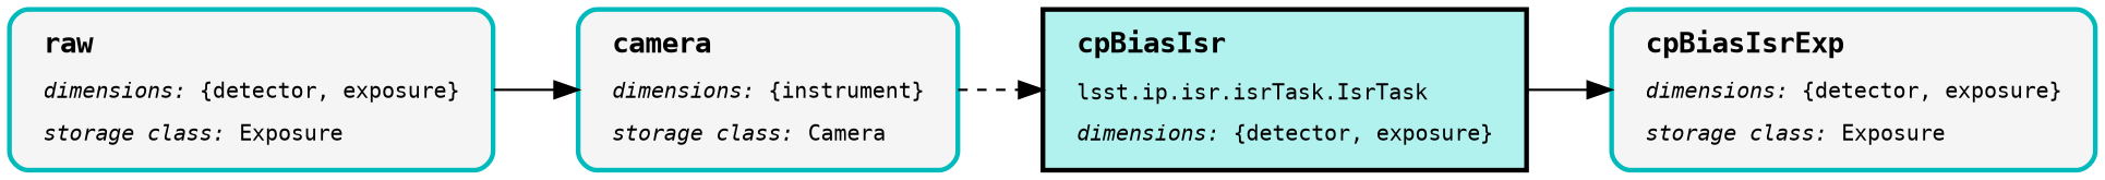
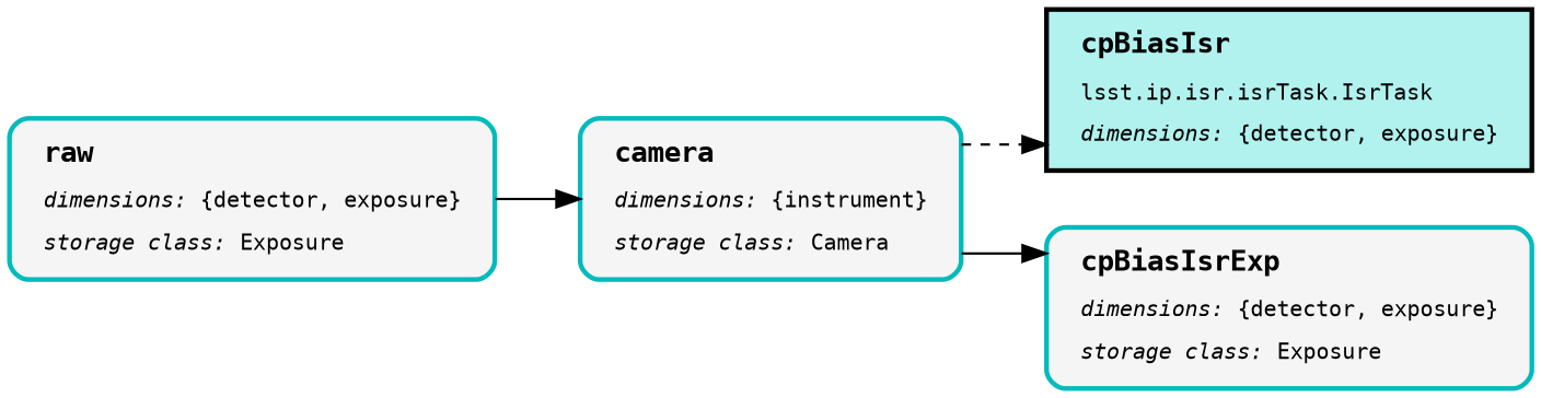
  digraph {
    nodesep=0.5
    rankdir=LR
    ranksep=0.75
    splines=ortho
    node [color="#00BABC" fillcolor="#F5F5F5" fontname=Monospace fontsize=14 margin="0.2,0.1" penwidth=3 shape=box style="rounded,filled,bold"]
    edge [arrowsize=1.5 color=black penwidth=1.5]
    n1 [color=black fillcolor="#B1F2EF" label=<<TABLE BORDER="0" CELLPADDING="5"><TR><TD ALIGN="LEFT"><B><FONT POINT-SIZE="18">cpBiasIsr</FONT></B></TD></TR><TR><TD ALIGN="LEFT">lsst.ip.isr.isrTask.IsrTask</TD></TR><TR><TD ALIGN="LEFT"><I>dimensions:</I>&nbsp;{detector, exposure}</TD></TR></TABLE>> style=filled]
    n2 [label=<<TABLE BORDER="0" CELLPADDING="5"><TR><TD ALIGN="LEFT"><B><FONT POINT-SIZE="18">cpBiasIsrExp</FONT></B></TD></TR><TR><TD ALIGN="LEFT"><I>dimensions:</I>&nbsp;{detector, exposure}</TD></TR><TR><TD ALIGN="LEFT"><I>storage class:</I>&nbsp;Exposure</TD></TR></TABLE>>]
    n3 [label=<<TABLE BORDER="0" CELLPADDING="5"><TR><TD ALIGN="LEFT"><B><FONT POINT-SIZE="18">camera</FONT></B></TD></TR><TR><TD ALIGN="LEFT"><I>dimensions:</I>&nbsp;{instrument}</TD></TR><TR><TD ALIGN="LEFT"><I>storage class:</I>&nbsp;Camera</TD></TR></TABLE>>]
    n4 [label=<<TABLE BORDER="0" CELLPADDING="5"><TR><TD ALIGN="LEFT"><B><FONT POINT-SIZE="18">raw</FONT></B></TD></TR><TR><TD ALIGN="LEFT"><I>dimensions:</I>&nbsp;{detector, exposure}</TD></TR><TR><TD ALIGN="LEFT"><I>storage class:</I>&nbsp;Exposure</TD></TR></TABLE>>]
-   n1 -> n2
+   n3 -> n2
    n3 -> n1 [style=dashed]
    n4 -> n3
  }
